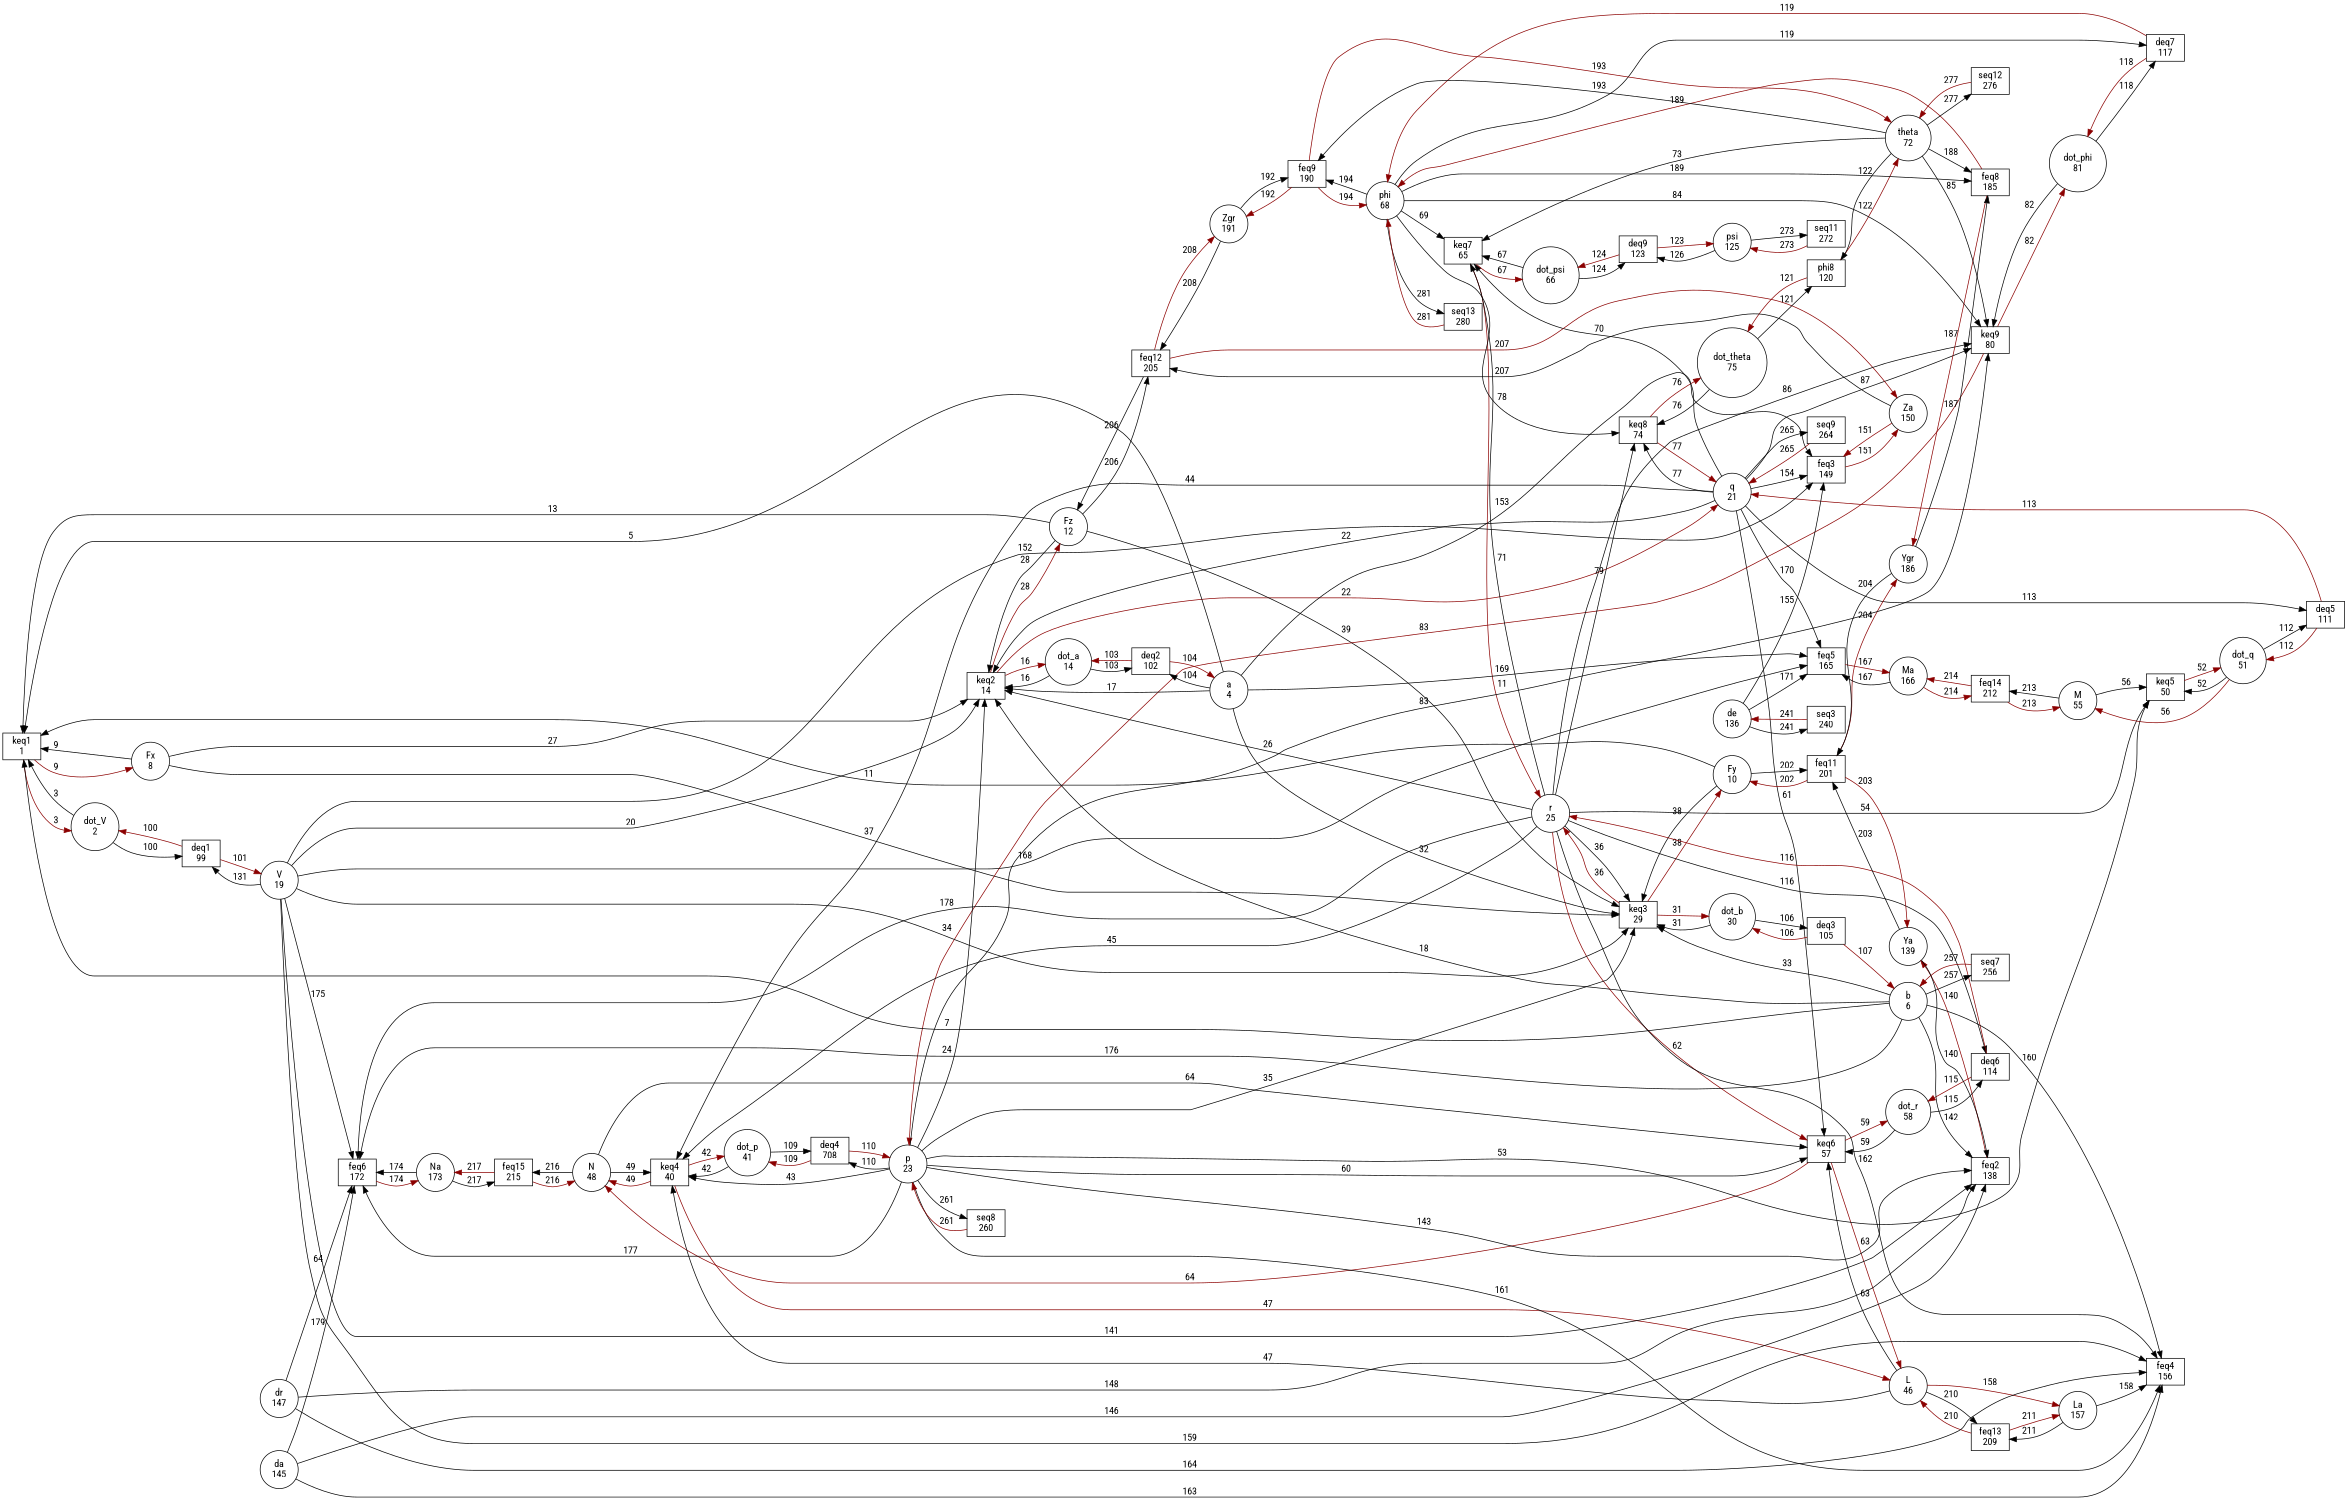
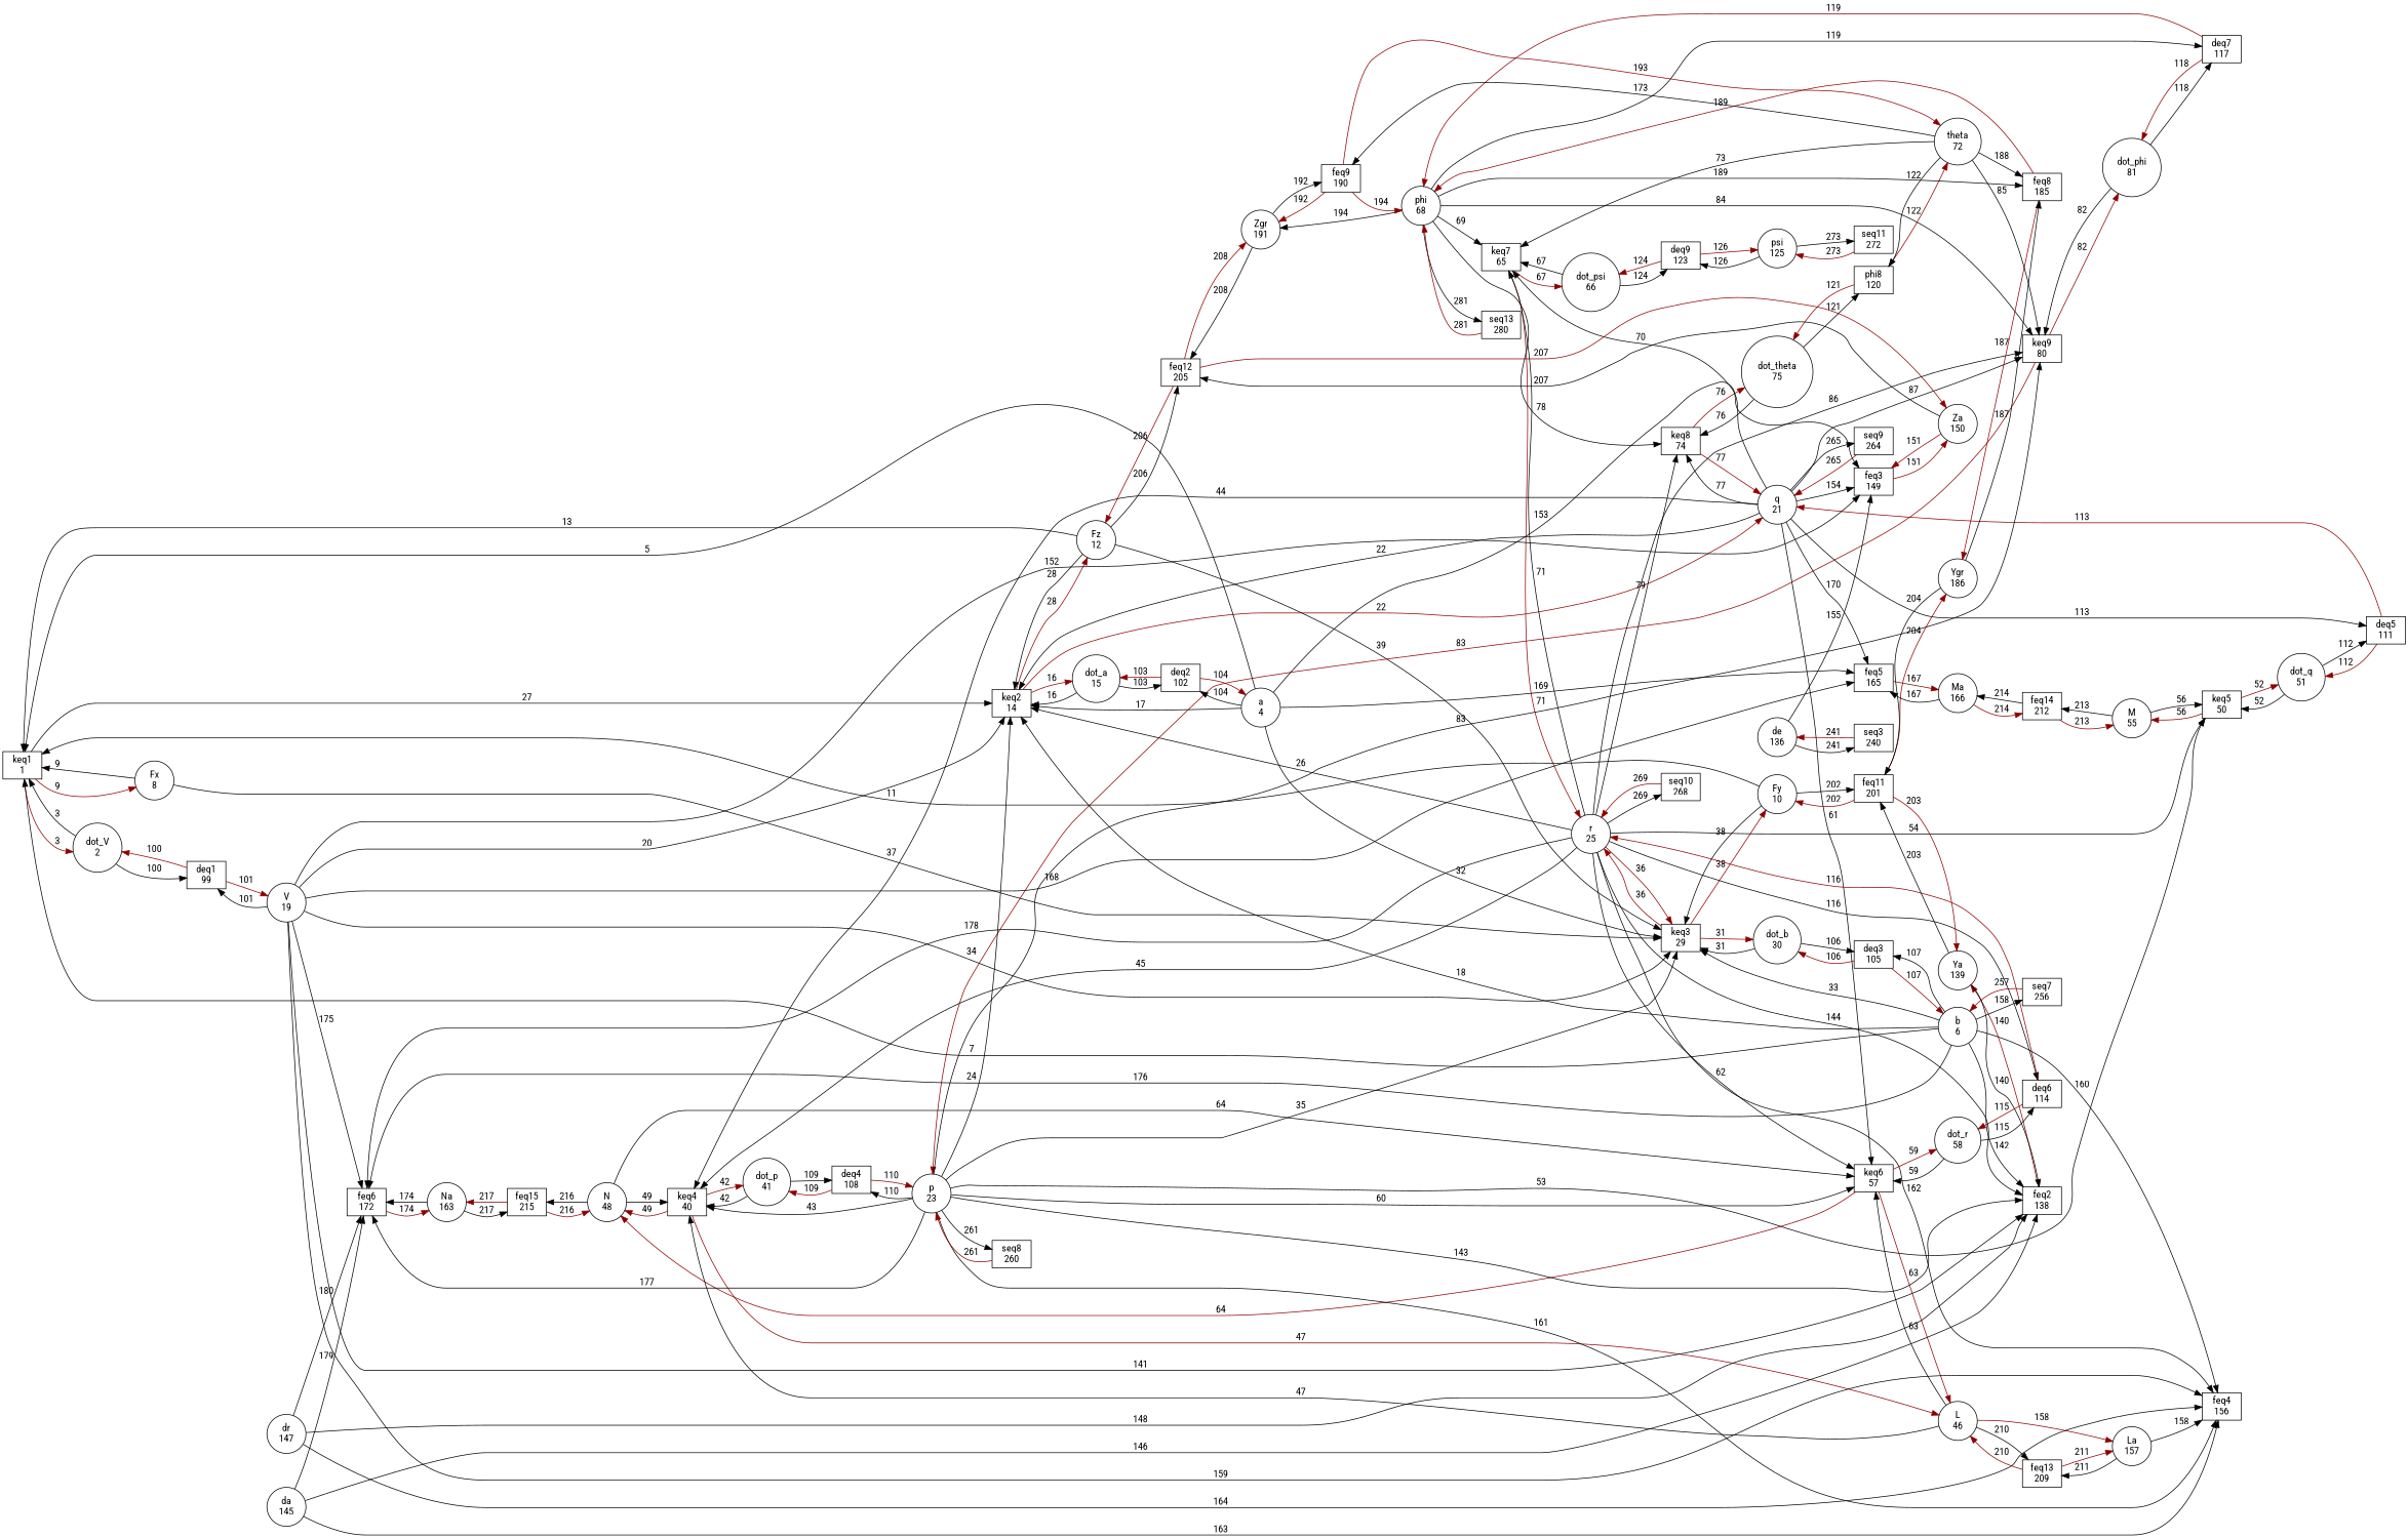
  digraph {
    fontname="Roboto Condensed"
    rankdir=LR
    node [fillcolor=white fontname="Roboto Condensed" shape=box style=filled]
    edge [fontname="Roboto Condensed" penwidth=1]
    n1 [label="keq1\n1"]
    n2 [label="dot_V\n2" shape=circle]
    n3 [label="Fx\n8" shape=circle]
    n4 [label="deq1\n99"]
    n5 [label="keq2\n14"]
    n6 [label="keq3\n29"]
    n7 [label="Fz\n12" shape=circle]
-   n8 [label="dot_a\n14" shape=circle]
+   n8 [label="dot_a\n15" shape=circle]
    n9 [label="q\n21" shape=circle]
    n10 [label="feq12\n205"]
    n11 [label="deq2\n102"]
    n12 [label="keq4\n40"]
    n13 [label="keq6\n57"]
    n14 [label="keq7\n65"]
    n15 [label="keq8\n74"]
    n16 [label="keq9\n80"]
    n17 [label="deq5\n111"]
    n18 [label="feq3\n149"]
    n19 [label="feq5\n165"]
    n20 [label="seq9\n264"]
    n21 [label="Fy\n10" shape=circle]
    n22 [label="r\n25" shape=circle]
    n23 [label="dot_b\n30" shape=circle]
    n24 [label="feq11\n201"]
    n25 [label="keq5\n50"]
    n26 [label="deq6\n114"]
    n27 [label="feq2\n138"]
    n28 [label="feq4\n156"]
    n29 [label="feq6\n172"]
+   n30 [label="seq10\n268"]
    n31 [label="deq3\n105"]
    n32 [label="dot_p\n41" shape=circle]
    n33 [label="L\n46" shape=circle]
    n34 [label="N\n48" shape=circle]
-   n35 [label="deq4\n708"]
+   n35 [label="deq4\n108"]
    n36 [label="La\n157" shape=circle]
    n37 [label="feq13\n209"]
    n38 [label="feq15\n215"]
    n39 [label="dot_q\n51" shape=circle]
    n40 [label="M\n55" shape=circle]
    n41 [label="feq14\n212"]
    n42 [label="dot_r\n58" shape=circle]
    n43 [label="dot_psi\n66" shape=circle]
    n44 [label="deq9\n123"]
    n45 [label="dot_theta\n75" shape=circle]
    n46 [label="phi8\n120"]
    n47 [label="p\n23" shape=circle]
    n48 [label="dot_phi\n81" shape=circle]
    n49 [label="seq8\n260"]
    n50 [label="deq7\n117"]
    n51 [label="V\n19" shape=circle]
    n52 [label="a\n4" shape=circle]
    n53 [label="b\n6" shape=circle]
    n54 [label="seq7\n256"]
    n55 [label="phi\n68" shape=circle]
    n56 [label="feq8\n185"]
    n57 [label="feq9\n190"]
    n58 [label="seq13\n280"]
    n59 [label="theta\n72" shape=circle]
-   n60 [label="seq12\n276"]
    n61 [label="psi\n125" shape=circle]
    n62 [label="seq11\n272"]
    n63 [label="Ya\n139" shape=circle]
    n64 [label="Za\n150" shape=circle]
    n65 [label="Ma\n166" shape=circle]
-   n66 [label="Na\n173" shape=circle]
+   n66 [label="Na\n163" shape=circle]
    n67 [label="Ygr\n186" shape=circle]
    n68 [label="Zgr\n191" shape=circle]
    n69 [label="seq3\n240"]
    n70 [label="de\n136" shape=circle]
    n71 [label="da\n145" shape=circle]
    n72 [label="dr\n147" shape=circle]
    n1 -> n2 [color=red4 label=3]
    n1 -> n3 [color=red4 label=9]
    n2 -> n1 [label=3]
    n2 -> n4 [label=100]
    n3 -> n1 [label=9]
-   n3 -> n5 [label=27]
+   n1 -> n5 [label=27]
    n3 -> n6 [label=37]
    n4 -> n2 [color=red4 label=100]
    n4 -> n51 [color=red4 label=101]
    n5 -> n7 [color=red4 label=28]
    n5 -> n8 [color=red4 label=16]
    n5 -> n9 [color=red4 label=22]
    n6 -> n21 [color=red4 label=38]
    n6 -> n22 [color=red4 label=36]
    n6 -> n23 [color=red4 label=31]
    n7 -> n1 [label=13]
    n7 -> n5 [label=28]
    n7 -> n6 [label=39]
    n7 -> n10 [label=206]
    n8 -> n5 [label=16]
    n8 -> n11 [label=103]
    n9 -> n5 [label=22]
    n9 -> n12 [label=44]
    n9 -> n13 [label=61]
    n9 -> n14 [label=70]
    n9 -> n15 [label=77]
    n9 -> n16 [label=87]
    n9 -> n17 [label=113]
    n9 -> n18 [label=154]
    n9 -> n19 [label=170]
    n9 -> n20 [label=265]
-   n10 -> n7 [color=black label=206]
+   n10 -> n7 [color=red4 label=206]
    n10 -> n64 [color=red4 label=207]
    n10 -> n68 [color=red4 label=208]
    n11 -> n8 [color=red4 label=103]
    n11 -> n52 [color=red4 label=104]
    n12 -> n32 [color=red4 label=42]
    n12 -> n33 [color=red4 label=47]
    n12 -> n34 [color=red4 label=49]
    n13 -> n33 [color=red4 label=63]
    n13 -> n34 [color=red4 label=64]
    n13 -> n42 [color=red4 label=59]
-   n14 -> n22 [color=red4 label=11]
+   n14 -> n22 [color=red4 label=71]
    n14 -> n43 [color=red4 label=67]
    n15 -> n9 [color=red4 label=77]
    n15 -> n45 [color=red4 label=76]
    n16 -> n47 [color=red4 label=83]
    n16 -> n48 [color=red4 label=82]
    n17 -> n9 [color=red4 label=113]
    n17 -> n39 [color=red4 label=112]
    n18 -> n64 [color=red4 label=151]
    n19 -> n65 [color=red4 label=167]
    n20 -> n9 [color=red4 label=265]
    n21 -> n1 [label=11]
    n21 -> n6 [label=38]
    n21 -> n24 [label=202]
    n22 -> n5 [label=26]
-   n22 -> n6 [label=36]
+   n22 -> n6 [label=36 color=red4]
    n22 -> n12 [label=45]
-   n22 -> n13 [label=62 color=red4]
+   n22 -> n13 [label=62]
    n22 -> n14 [label=71]
    n22 -> n15 [label=79]
    n22 -> n16 [label=86]
    n22 -> n25 [label=54]
    n22 -> n26 [label=116]
+   n22 -> n27 [label=144]
    n22 -> n28 [label=162]
    n22 -> n29 [label=178]
+   n22 -> n30 [label=269]
    n23 -> n6 [label=31]
    n23 -> n31 [label=106]
    n24 -> n21 [color=red4 label=202]
    n24 -> n63 [color=red4 label=203]
    n24 -> n67 [color=red4 label=204]
    n25 -> n39 [color=red4 label=52]
-   n39 -> n40 [color=red4 label=56]
+   n25 -> n40 [color=red4 label=56]
    n26 -> n22 [color=red4 label=116]
    n26 -> n42 [color=red4 label=115]
    n27 -> n63 [color=red4 label=140]
    n29 -> n66 [color=red4 label=174]
+   n30 -> n22 [color=red4 label=269]
    n31 -> n23 [color=red4 label=106]
    n31 -> n53 [color=red4 label=107]
    n32 -> n12 [label=42]
    n32 -> n35 [label=109]
    n33 -> n12 [label=47]
    n33 -> n13 [label=63]
    n33 -> n36 [color=red4 label=158]
    n33 -> n37 [label=210]
    n34 -> n12 [label=49]
    n34 -> n13 [label=64]
    n34 -> n38 [label=216]
    n35 -> n32 [color=red4 label=109]
    n35 -> n47 [color=red4 label=110]
    n36 -> n28 [label=158]
    n36 -> n37 [label=211]
    n37 -> n33 [color=red4 label=210]
    n37 -> n36 [color=red4 label=211]
    n38 -> n34 [color=red4 label=216]
    n38 -> n66 [color=red4 label=217]
    n39 -> n17 [label=112]
    n39 -> n25 [label=52]
    n40 -> n25 [label=56]
    n40 -> n41 [label=213]
    n41 -> n40 [color=red4 label=213]
-   n41 -> n65 [color=red4 label=214]
+   n41 -> n65 [color=black label=214]
    n42 -> n13 [label=59]
    n42 -> n26 [label=115]
    n43 -> n14 [label=67]
    n43 -> n44 [label=124]
    n44 -> n43 [color=red4 label=124]
-   n44 -> n61 [color=red4 label=123]
+   n44 -> n61 [color=red4 label=126]
    n45 -> n15 [label=76]
    n45 -> n46 [label=121]
    n46 -> n45 [color=red4 label=121]
    n46 -> n59 [color=red4 label=122]
    n47 -> n5 [label=24]
    n47 -> n6 [label=35]
    n47 -> n12 [label=43]
    n47 -> n13 [label=60]
    n47 -> n16 [label=83]
    n47 -> n25 [label=53]
    n47 -> n27 [label=143]
    n47 -> n28 [label=161]
    n47 -> n29 [label=177]
    n47 -> n35 [label=110]
    n47 -> n49 [label=261]
    n48 -> n16 [label=82]
    n48 -> n50 [label=118]
    n49 -> n47 [color=red4 label=261]
    n50 -> n48 [color=red4 label=118]
    n50 -> n55 [color=red4 label=119]
-   n51 -> n4 [label=131]
+   n51 -> n4 [label=101]
    n51 -> n5 [label=20]
    n51 -> n6 [label=34]
    n51 -> n18 [label=152]
    n51 -> n19 [label=168]
    n51 -> n27 [label=141]
    n51 -> n28 [label=159]
    n51 -> n29 [label=175]
    n52 -> n1 [label=5]
    n52 -> n5 [label=17]
    n52 -> n6 [label=32]
    n52 -> n11 [label=104]
    n52 -> n18 [label=153]
    n52 -> n19 [label=169]
    n53 -> n1 [label=7]
    n53 -> n5 [label=18]
    n53 -> n6 [label=33]
    n53 -> n27 [label=142]
    n53 -> n28 [label=160]
    n53 -> n29 [label=176]
-   n53 -> n54 [label=257]
+   n53 -> n31 [label=107]
+   n53 -> n54 [label=158]
    n54 -> n53 [color=red4 label=257]
    n55 -> n14 [label=69]
    n55 -> n15 [label=78]
    n55 -> n16 [label=84]
    n55 -> n50 [label=119]
    n55 -> n56 [label=189]
-   n55 -> n57 [label=194]
+   n55 -> n68 [label=194]
    n55 -> n58 [label=281]
    n56 -> n55 [color=red4 label=189]
    n56 -> n67 [color=red4 label=187]
    n57 -> n55 [color=red4 label=194]
    n57 -> n59 [color=red4 label=193]
    n57 -> n68 [color=red4 label=192]
    n58 -> n55 [color=red4 label=281]
    n59 -> n14 [label=73]
    n59 -> n16 [label=85]
    n59 -> n46 [label=122]
    n59 -> n56 [label=188]
-   n59 -> n57 [label=193]
-   n59 -> n60 [label=277]
-   n60 -> n59 [color=red4 label=277]
+   n59 -> n57 [label=173]
    n61 -> n44 [label=126]
    n61 -> n62 [label=273]
    n62 -> n61 [color=red4 label=273]
    n63 -> n24 [label=203]
    n63 -> n27 [label=140]
    n64 -> n10 [label=207]
    n64 -> n18 [color=red4 label=151]
    n65 -> n19 [label=167]
    n65 -> n41 [color=red4 label=214]
    n66 -> n29 [label=174]
    n66 -> n38 [label=217]
    n67 -> n24 [label=204]
    n67 -> n56 [label=187]
    n68 -> n10 [label=208]
    n68 -> n57 [label=192]
    n69 -> n70 [color=red4 label=241]
    n70 -> n18 [label=155]
-   n70 -> n19 [label=171]
    n70 -> n69 [label=241]
    n71 -> n27 [label=146]
    n71 -> n28 [label=163]
    n71 -> n29 [label=179]
    n72 -> n27 [label=148]
    n72 -> n28 [label=164]
-   n72 -> n29 [label=64]
+   n72 -> n29 [label=180]
  }
